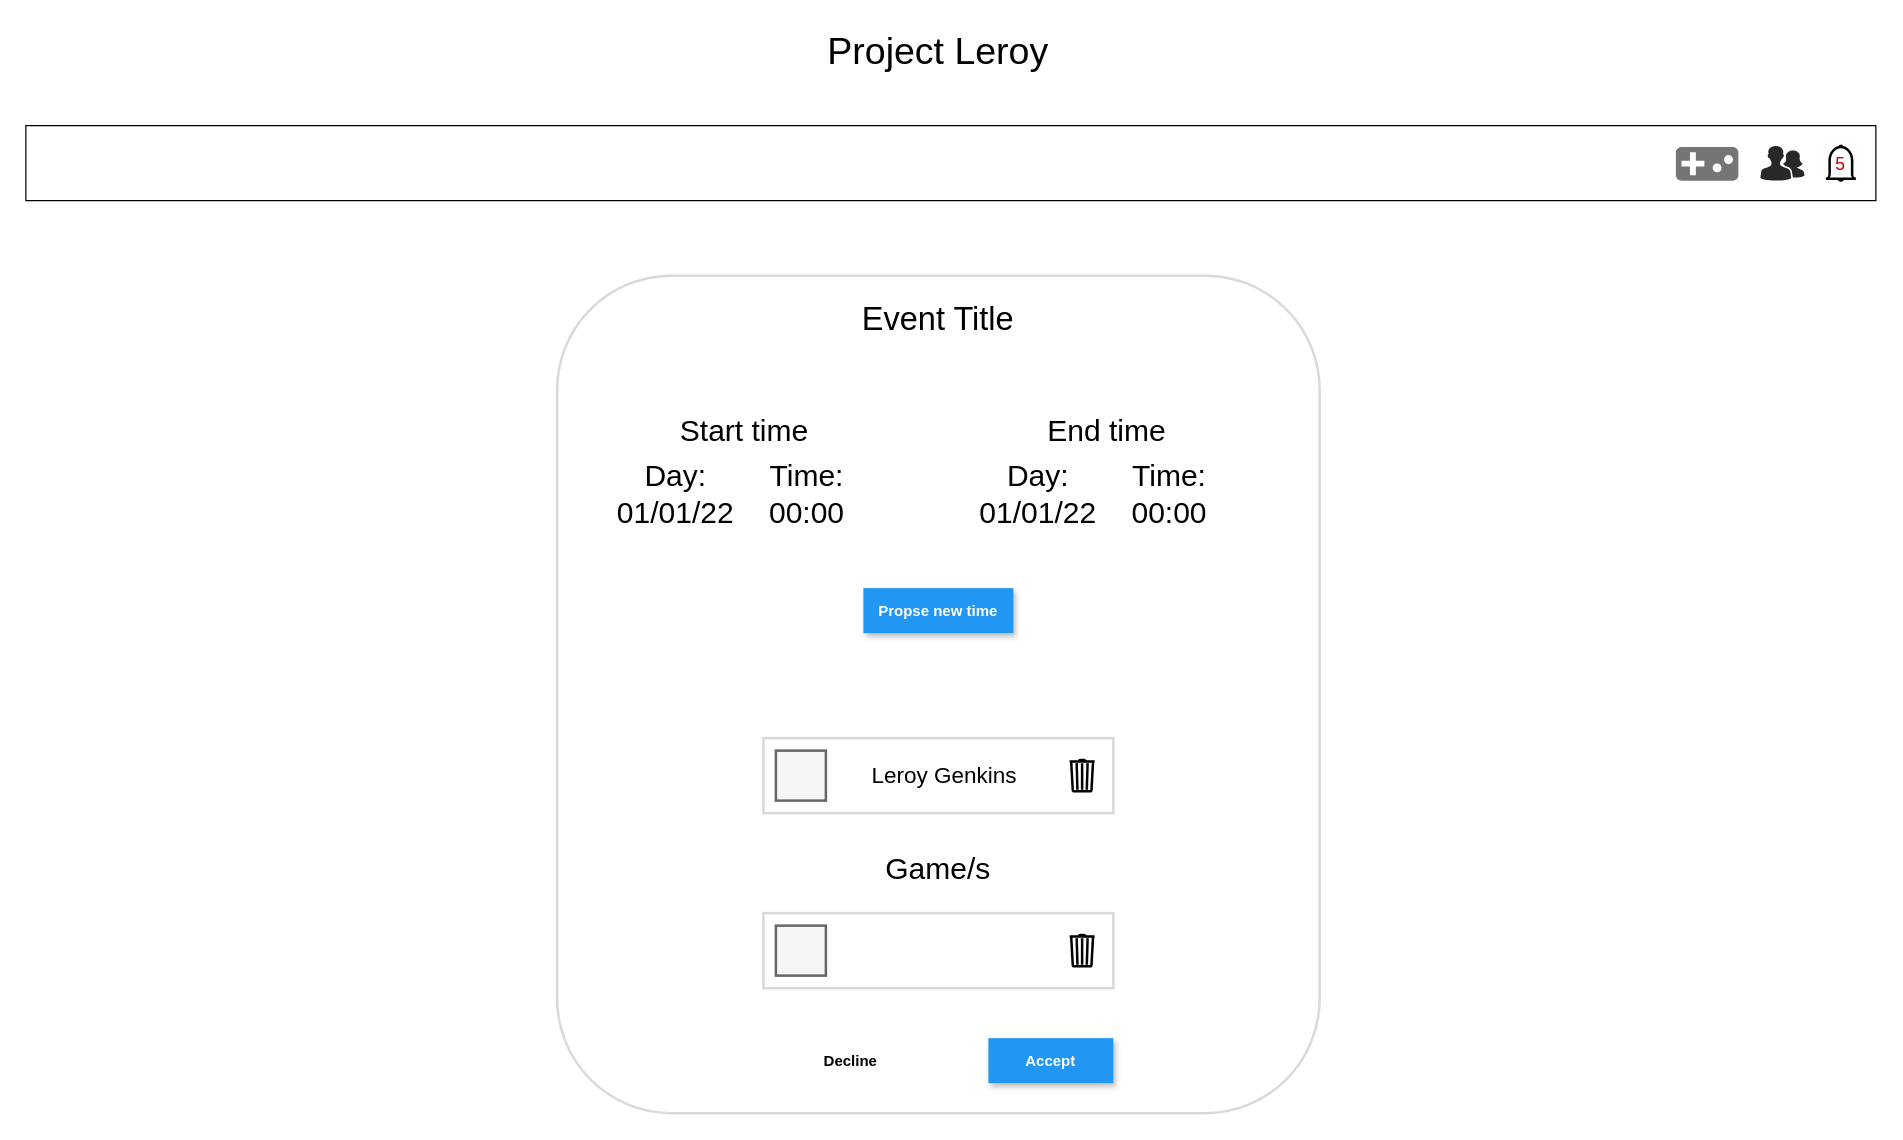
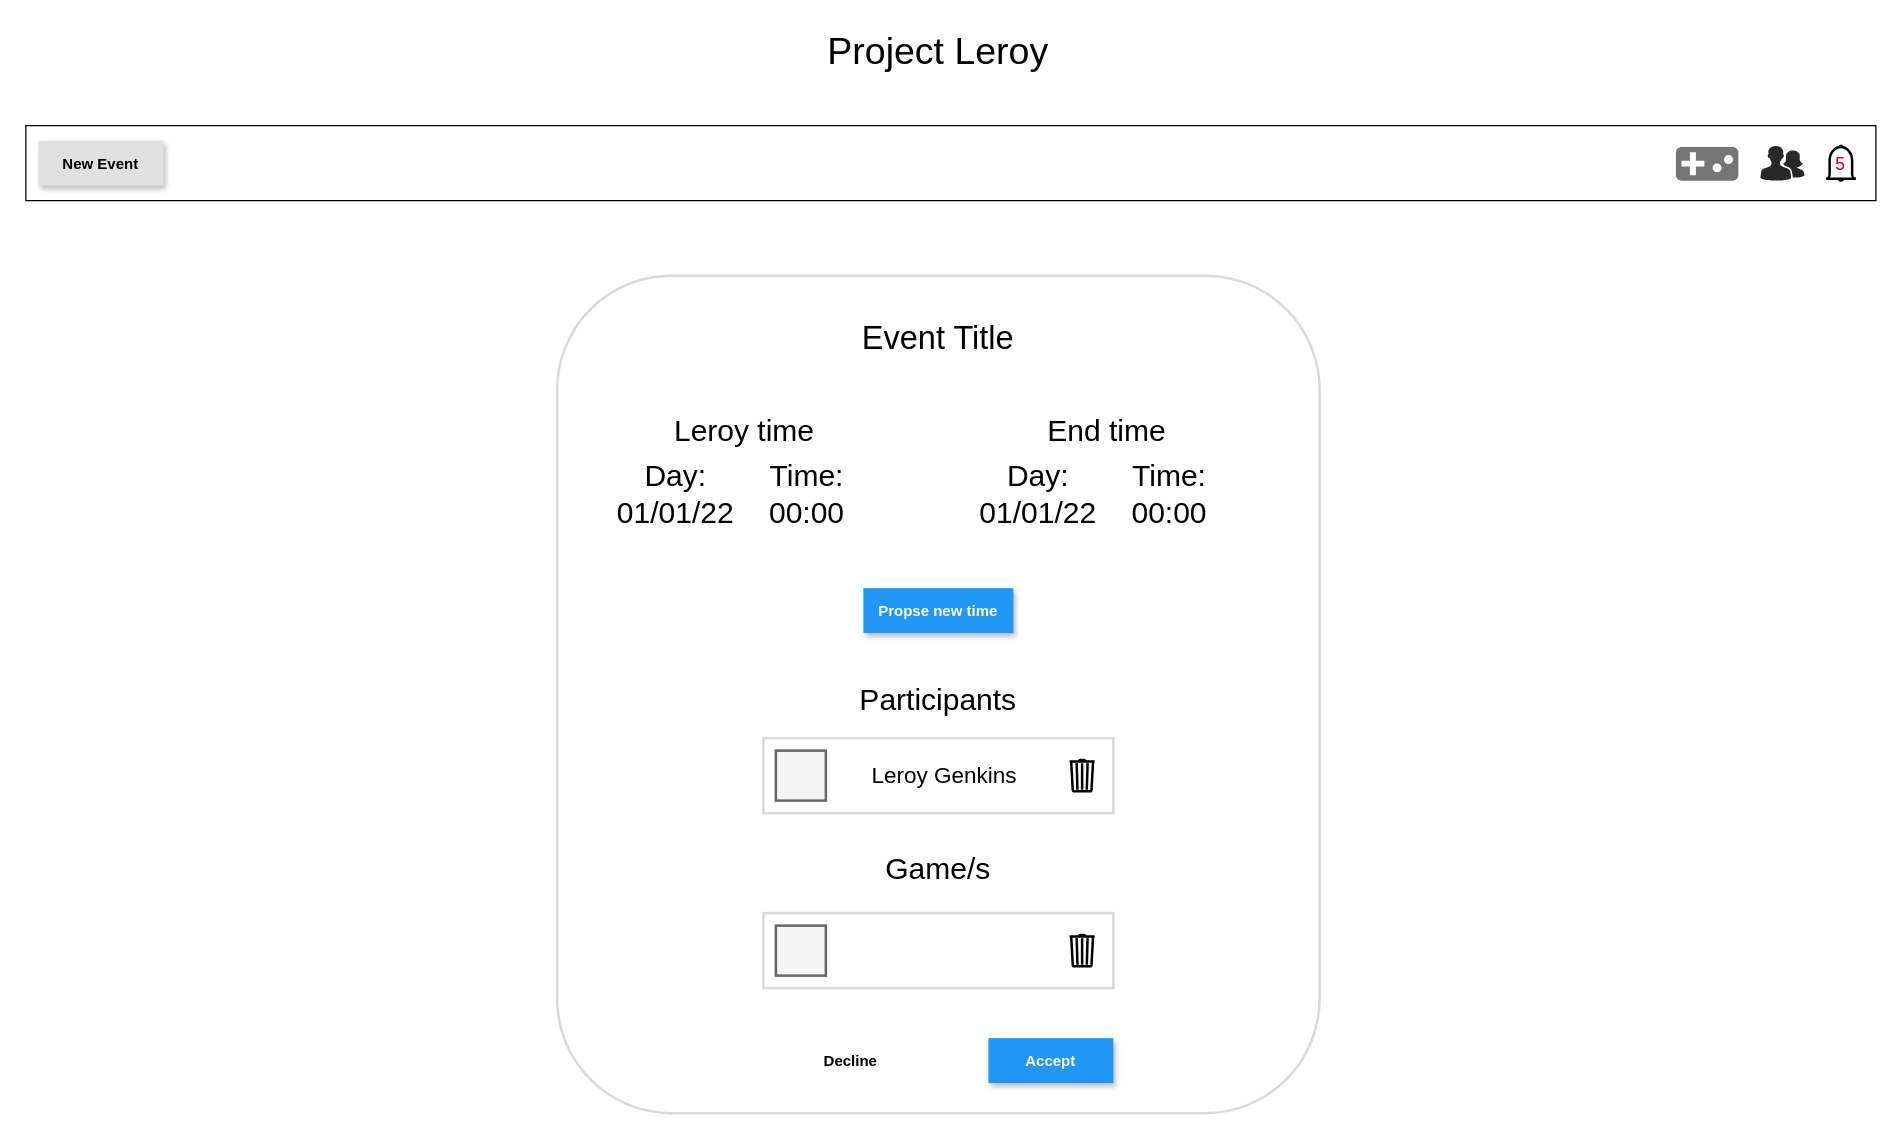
  <mxCell id="0" />
  <mxCell id="1" parent="0" />
  <mxCell id="2" value="" style="rounded=0;whiteSpace=wrap;html=1;" parent="1" vertex="1"><mxGeometry x="20" y="100" width="1480" height="60" as="geometry" /></mxCell>
  <mxCell id="3" value="&lt;font style=&quot;font-size: 30px;&quot;&gt;Project Leroy&lt;/font&gt;" style="text;html=1;strokeColor=none;fillColor=none;align=center;verticalAlign=middle;whiteSpace=wrap;rounded=0;" parent="1" vertex="1"><mxGeometry x="535" y="20" width="430" height="40" as="geometry" /></mxCell>
  <mxCell id="4" value="" style="html=1;verticalLabelPosition=bottom;align=center;labelBackgroundColor=#ffffff;verticalAlign=top;strokeWidth=2;shadow=0;dashed=0;shape=mxgraph.ios7.icons.bell;fontSize=30;" parent="1" vertex="1"><mxGeometry x="1460" y="116" width="24" height="28" as="geometry" /></mxCell>
  <mxCell id="5" value="&lt;font color=&quot;#cc0000&quot;&gt;5&lt;/font&gt;" style="text;html=1;strokeColor=none;fillColor=none;align=center;verticalAlign=middle;whiteSpace=wrap;rounded=0;fontSize=14;" parent="1" vertex="1"><mxGeometry x="1462" y="116" width="20" height="30" as="geometry" /></mxCell>
  <mxCell id="6" value="" style="verticalLabelPosition=bottom;sketch=0;html=1;fillColor=#282828;strokeColor=none;verticalAlign=top;pointerEvents=1;align=center;shape=mxgraph.cisco_safe.people_places_things_icons.icon2;fontSize=14;fontColor=#000000;" parent="1" vertex="1"><mxGeometry x="1407.59" y="116" width="35.4" height="28" as="geometry" /></mxCell>
  <mxCell id="7" value="" style="rounded=1;whiteSpace=wrap;html=1;shadow=0;glass=0;sketch=0;strokeColor=#D9D9D9;strokeWidth=2;fontSize=24;fontColor=#000000;" parent="1" vertex="1"><mxGeometry x="445" y="220" width="610" height="670" as="geometry" /></mxCell>
  <mxCell id="8" value="End time" style="text;html=1;strokeColor=none;fillColor=none;align=center;verticalAlign=middle;whiteSpace=wrap;rounded=0;shadow=0;glass=0;sketch=0;strokeWidth=2;fontSize=24;fontColor=#000000;" parent="1" vertex="1"><mxGeometry x="830" y="330" width="110" height="30" as="geometry" /></mxCell>
- <mxCell id="9" value="Start time" style="text;html=1;strokeColor=none;fillColor=none;align=center;verticalAlign=middle;whiteSpace=wrap;rounded=0;shadow=0;glass=0;sketch=0;strokeWidth=2;fontSize=24;fontColor=#000000;" parent="1" vertex="1"><mxGeometry x="535" y="330" width="120" height="30" as="geometry" /></mxCell>
+ <mxCell id="9" value="Leroy time" style="text;html=1;strokeColor=none;fillColor=none;align=center;verticalAlign=middle;whiteSpace=wrap;rounded=0;shadow=0;glass=0;sketch=0;strokeWidth=2;fontSize=24;fontColor=#000000;" parent="1" vertex="1"><mxGeometry x="535" y="330" width="120" height="30" as="geometry" /></mxCell>
  <mxCell id="10" value="Day: 01/01/22" style="text;html=1;strokeColor=none;fillColor=none;align=center;verticalAlign=middle;whiteSpace=wrap;rounded=0;shadow=0;glass=0;sketch=0;strokeWidth=2;fontSize=24;fontColor=#000000;" parent="1" vertex="1"><mxGeometry x="485" y="380" width="110" height="30" as="geometry" /></mxCell>
  <mxCell id="11" value="Time: 00:00" style="text;html=1;strokeColor=none;fillColor=none;align=center;verticalAlign=middle;whiteSpace=wrap;rounded=0;shadow=0;glass=0;sketch=0;strokeWidth=2;fontSize=24;fontColor=#000000;" parent="1" vertex="1"><mxGeometry x="585" y="380" width="120" height="30" as="geometry" /></mxCell>
  <mxCell id="12" value="Day: 01/01/22" style="text;html=1;strokeColor=none;fillColor=none;align=center;verticalAlign=middle;whiteSpace=wrap;rounded=0;shadow=0;glass=0;sketch=0;strokeWidth=2;fontSize=24;fontColor=#000000;" parent="1" vertex="1"><mxGeometry x="775" y="380" width="110" height="30" as="geometry" /></mxCell>
  <mxCell id="13" value="Time: 00:00" style="text;html=1;strokeColor=none;fillColor=none;align=center;verticalAlign=middle;whiteSpace=wrap;rounded=0;shadow=0;glass=0;sketch=0;strokeWidth=2;fontSize=24;fontColor=#000000;" parent="1" vertex="1"><mxGeometry x="875" y="380" width="120" height="30" as="geometry" /></mxCell>
  <mxCell id="14" value="Game/s" style="text;html=1;strokeColor=none;fillColor=none;align=center;verticalAlign=middle;whiteSpace=wrap;rounded=0;shadow=0;glass=0;sketch=0;strokeWidth=2;fontSize=24;fontColor=#000000;" parent="1" vertex="1"><mxGeometry x="720" y="680" width="60" height="30" as="geometry" /></mxCell>
+ <mxCell id="15" value="Participants" style="text;html=1;strokeColor=none;fillColor=none;align=center;verticalAlign=middle;whiteSpace=wrap;rounded=0;shadow=0;glass=0;sketch=0;strokeWidth=2;fontSize=24;fontColor=#000000;" parent="1" vertex="1"><mxGeometry x="675" y="540" width="150" height="40" as="geometry" /></mxCell>
  <mxCell id="16" value="" style="group" parent="1" vertex="1" connectable="0"><mxGeometry x="610" y="590" width="280" height="60" as="geometry" /></mxCell>
  <mxCell id="17" value="" style="rounded=0;whiteSpace=wrap;html=1;shadow=0;glass=0;sketch=0;strokeColor=#D9D9D9;strokeWidth=2;fontSize=12;fontColor=#000000;" parent="16" vertex="1"><mxGeometry width="280" height="60" as="geometry" /></mxCell>
  <mxCell id="18" value="" style="rounded=0;whiteSpace=wrap;html=1;shadow=0;glass=0;sketch=0;strokeColor=#666666;strokeWidth=2;fontSize=12;fontColor=#333333;fillColor=#f5f5f5;" parent="16" vertex="1"><mxGeometry x="10" y="10" width="40" height="40" as="geometry" /></mxCell>
  <mxCell id="19" value="&lt;font style=&quot;font-size: 18px;&quot;&gt;Leroy Genkins&lt;/font&gt;" style="text;html=1;strokeColor=none;fillColor=none;align=center;verticalAlign=middle;whiteSpace=wrap;rounded=0;shadow=0;glass=0;sketch=0;strokeWidth=2;fontSize=12;fontColor=#000000;" parent="16" vertex="1"><mxGeometry x="80" y="15" width="130" height="30" as="geometry" /></mxCell>
  <mxCell id="20" value="" style="html=1;verticalLabelPosition=bottom;align=center;labelBackgroundColor=#ffffff;verticalAlign=top;strokeWidth=2;shadow=0;dashed=0;shape=mxgraph.ios7.icons.trashcan;rounded=0;glass=0;sketch=0;fontSize=18;" parent="16" vertex="1"><mxGeometry x="245" y="17.5" width="20" height="25" as="geometry" /></mxCell>
  <mxCell id="21" value="" style="group" parent="1" vertex="1" connectable="0"><mxGeometry x="610" y="730" width="280" height="60" as="geometry" /></mxCell>
  <mxCell id="22" value="" style="rounded=0;whiteSpace=wrap;html=1;shadow=0;glass=0;sketch=0;strokeColor=#D9D9D9;strokeWidth=2;fontSize=12;fontColor=#000000;" parent="21" vertex="1"><mxGeometry width="280" height="60" as="geometry" /></mxCell>
  <mxCell id="23" value="" style="rounded=0;whiteSpace=wrap;html=1;shadow=0;glass=0;sketch=0;strokeColor=#666666;strokeWidth=2;fontSize=12;fontColor=#333333;fillColor=#f5f5f5;" parent="21" vertex="1"><mxGeometry x="10" y="10" width="40" height="40" as="geometry" /></mxCell>
  <mxCell id="24" value="" style="html=1;verticalLabelPosition=bottom;align=center;labelBackgroundColor=#ffffff;verticalAlign=top;strokeWidth=2;shadow=0;dashed=0;shape=mxgraph.ios7.icons.trashcan;rounded=0;glass=0;sketch=0;fontSize=18;" parent="21" vertex="1"><mxGeometry x="245" y="17.5" width="20" height="25" as="geometry" /></mxCell>
+ <mxCell id="25" value="New Event" style="dashed=0;align=center;fontSize=12;shape=rect;fillColor=#e0e0e0;strokeColor=none;fontStyle=1;shadow=1;rounded=0;glass=0;sketch=0;strokeWidth=2;fontColor=#000000;" parent="1" vertex="1"><mxGeometry x="30" y="112" width="100" height="36" as="geometry" /></mxCell>
  <mxCell id="26" value="" style="sketch=0;dashed=0;connectable=0;html=1;fillColor=#757575;strokeColor=none;shape=mxgraph.gcp2.game;part=1;rounded=0;shadow=0;glass=0;strokeWidth=2;fontSize=18;fontColor=#000000;" parent="1" vertex="1"><mxGeometry x="1340" y="117" width="50" height="27" as="geometry" /></mxCell>
  <mxCell id="27" value="Propse new time" style="dashed=0;align=center;fontSize=12;shape=rect;fillColor=#2196F3;strokeColor=none;fontStyle=1;shadow=1;fontColor=#ffffff;" vertex="1" parent="1"><mxGeometry x="690" y="470" width="120" height="36" as="geometry" /></mxCell>
  <mxCell id="28" style="edgeStyle=orthogonalEdgeStyle;rounded=0;orthogonalLoop=1;jettySize=auto;html=1;exitX=0.5;exitY=1;exitDx=0;exitDy=0;" edge="1" parent="1" source="7" target="7"><mxGeometry relative="1" as="geometry" /></mxCell>
- <mxCell id="29" value="&lt;font style=&quot;font-size: 26px;&quot;&gt;Event Title&lt;/font&gt;" style="text;html=1;strokeColor=none;fillColor=none;align=center;verticalAlign=middle;whiteSpace=wrap;rounded=0;" vertex="1" parent="1"><mxGeometry x="665" y="240" width="170" height="30" as="geometry" /></mxCell>
+ <mxCell id="29" value="&lt;font style=&quot;font-size: 26px;&quot;&gt;Event Title&lt;/font&gt;" style="text;html=1;strokeColor=none;fillColor=none;align=center;verticalAlign=middle;whiteSpace=wrap;rounded=0;" vertex="1" parent="1"><mxGeometry x="665" y="255" width="170" height="30" as="geometry" /></mxCell>
  <mxCell id="30" value="Accept" style="dashed=0;align=center;fontSize=12;shape=rect;fillColor=#2196F3;strokeColor=none;fontStyle=1;shadow=1;fontColor=#ffffff;" vertex="1" parent="1"><mxGeometry x="790" y="830" width="100" height="36" as="geometry" /></mxCell>
  <mxCell id="31" value="Decline" style="dashed=0;align=center;fontSize=12;shape=rect;fillColor=none;strokeColor=none;fontStyle=1;shadow=0;" vertex="1" parent="1"><mxGeometry x="630" y="830" width="100" height="36" as="geometry" /></mxCell>
